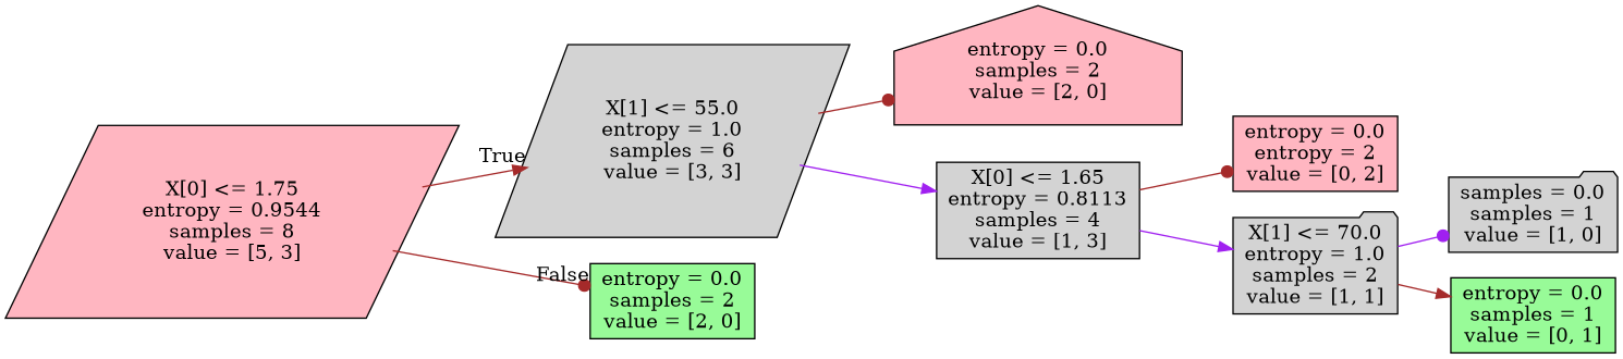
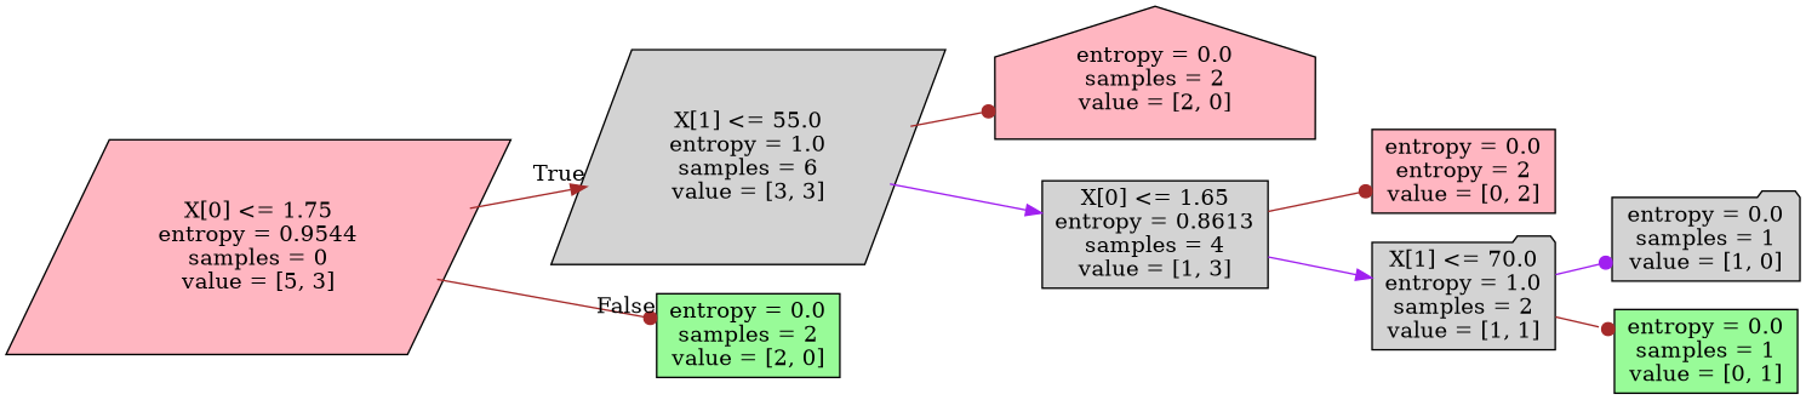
  digraph {
    rankdir=LR
    node [fillcolor=lightgrey shape=box style=filled]
    edge [arrowhead=normal color=brown]
-   n1 [fillcolor=lightpink label="X[0] <= 1.75\nentropy = 0.9544\nsamples = 8\nvalue = [5, 3]" shape=parallelogram]
+   n1 [fillcolor=lightpink label="X[0] <= 1.75\nentropy = 0.9544\nsamples = 0\nvalue = [5, 3]" shape=parallelogram]
    n2 [label="X[1] <= 55.0\nentropy = 1.0\nsamples = 6\nvalue = [3, 3]" shape=parallelogram]
    n3 [fillcolor=palegreen label="entropy = 0.0\nsamples = 2\nvalue = [2, 0]"]
    n4 [fillcolor=lightpink label="entropy = 0.0\nsamples = 2\nvalue = [2, 0]" shape=house]
-   n5 [label="X[0] <= 1.65\nentropy = 0.8113\nsamples = 4\nvalue = [1, 3]"]
+   n5 [label="X[0] <= 1.65\nentropy = 0.8613\nsamples = 4\nvalue = [1, 3]"]
    n6 [fillcolor=lightpink label="entropy = 0.0\nentropy = 2\nvalue = [0, 2]"]
    n7 [label="X[1] <= 70.0\nentropy = 1.0\nsamples = 2\nvalue = [1, 1]" shape=folder]
-   n8 [label="samples = 0.0\nsamples = 1\nvalue = [1, 0]" shape=folder]
+   n8 [label="entropy = 0.0\nsamples = 1\nvalue = [1, 0]" shape=folder]
    n9 [fillcolor=palegreen label="entropy = 0.0\nsamples = 1\nvalue = [0, 1]"]
    n1 -> n2 [headlabel=True labelangle=45 labeldistance=2.5]
    n1 -> n3 [arrowhead=dot headlabel=False labelangle=-45 labeldistance=2.5]
    n2 -> n4 [arrowhead=dot]
    n2 -> n5 [color=purple]
    n5 -> n6 [arrowhead=dot]
    n5 -> n7 [color=purple]
    n7 -> n8 [arrowhead=dot color=purple]
-   n7 -> n9
+   n7 -> n9 [arrowhead=dot]
  }
